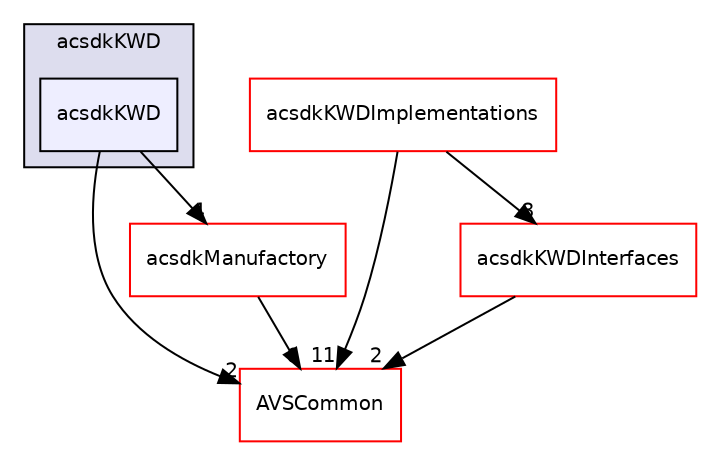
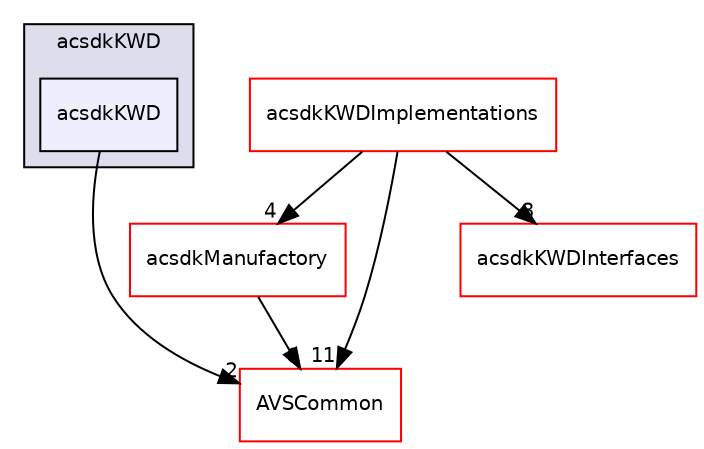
  digraph {
    compound=true
    node [fillcolor=white fontname=Helvetica fontsize=10 shape=box style=filled color=red]
    edge [headlabel=2 labeldistance=1.5 labelfontname=Helvetica labelfontsize=10]
    n1 [fillcolor="#eeeeff" label=acsdkKWD pencolor=black color=""]
    n2 [label=AVSCommon]
    n3 [label=acsdkManufactory]
    n4 [label=acsdkKWDImplementations]
    n5 [label=acsdkKWDInterfaces]
    subgraph cluster_1 {
      bgcolor="#ddddee"
      fontname=Helvetica
      fontsize=10
      label=acsdkKWD
      pencolor=black
      n1
    }
    n1 -> n2
-   n1 -> n3 [headlabel=4]
+   n4 -> n3 [headlabel=4]
    n3 -> n2 [headlabel=6]
    n4 -> n2 [headlabel=11]
    n4 -> n5 [headlabel=8]
-   n5 -> n2
  }
